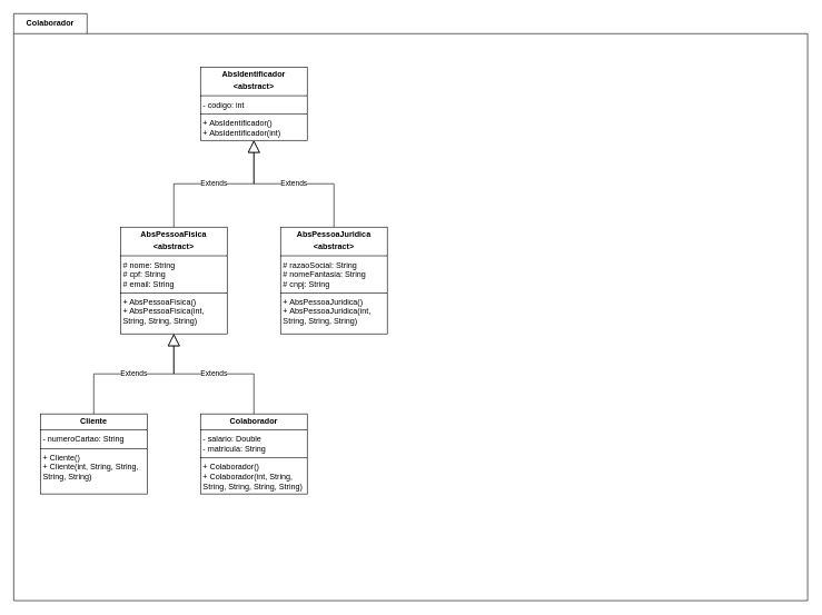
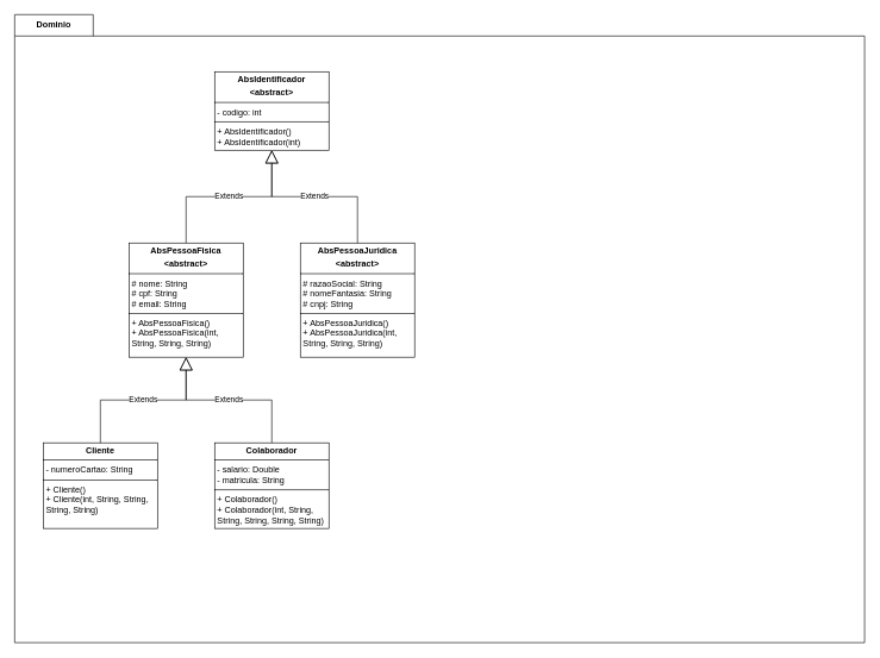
  <mxCell id="0" />
  <mxCell id="1" parent="0" />
- <mxCell id="2" value="Colaborador" style="shape=folder;fontStyle=1;tabWidth=110;tabHeight=30;tabPosition=left;html=1;boundedLbl=1;labelInHeader=1;container=1;collapsible=0;whiteSpace=wrap;fillColor=none;" vertex="1" parent="1"><mxGeometry x="20" y="20" width="1190" height="880" as="geometry" /></mxCell>
+ <mxCell id="2" value="Dominio" style="shape=folder;fontStyle=1;tabWidth=110;tabHeight=30;tabPosition=left;html=1;boundedLbl=1;labelInHeader=1;container=1;collapsible=0;whiteSpace=wrap;fillColor=none;" vertex="1" parent="1"><mxGeometry x="20" y="20" width="1190" height="880" as="geometry" /></mxCell>
  <mxCell id="3" value="" style="html=1;strokeColor=none;resizeWidth=1;resizeHeight=1;fillColor=none;part=1;connectable=0;allowArrows=0;deletable=0;whiteSpace=wrap;" vertex="1" parent="2"><mxGeometry width="1190" height="616" relative="1" as="geometry"><mxPoint y="30" as="offset" /></mxGeometry></mxCell>
  <mxCell id="4" value="&lt;p style=&quot;margin:0px;margin-top:4px;text-align:center;&quot;&gt;&lt;b&gt;AbsIdentificador&lt;/b&gt;&lt;/p&gt;&lt;p style=&quot;margin:0px;margin-top:4px;text-align:center;&quot;&gt;&lt;b&gt;&amp;lt;abstract&amp;gt;&lt;/b&gt;&lt;/p&gt;&lt;hr size=&quot;1&quot; style=&quot;border-style:solid;&quot;&gt;&lt;p style=&quot;margin:0px;margin-left:4px;&quot;&gt;- codigo: int&lt;/p&gt;&lt;hr size=&quot;1&quot; style=&quot;border-style:solid;&quot;&gt;&lt;p style=&quot;margin:0px;margin-left:4px;&quot;&gt;+ AbsIdentificador()&lt;/p&gt;&lt;p style=&quot;margin:0px;margin-left:4px;&quot;&gt;+ AbsIdentificador(int)&lt;/p&gt;" style="verticalAlign=top;align=left;overflow=fill;html=1;whiteSpace=wrap;" vertex="1" parent="2"><mxGeometry x="280" y="80" width="160" height="110" as="geometry" /></mxCell>
  <mxCell id="5" value="&lt;p style=&quot;margin:0px;margin-top:4px;text-align:center;&quot;&gt;&lt;b&gt;AbsPessoaFisica&lt;/b&gt;&lt;/p&gt;&lt;p style=&quot;margin:0px;margin-top:4px;text-align:center;&quot;&gt;&lt;b&gt;&amp;lt;abstract&amp;gt;&lt;/b&gt;&lt;/p&gt;&lt;hr size=&quot;1&quot; style=&quot;border-style:solid;&quot;&gt;&lt;p style=&quot;margin:0px;margin-left:4px;&quot;&gt;# nome: String&lt;/p&gt;&lt;p style=&quot;margin:0px;margin-left:4px;&quot;&gt;# cpf: String&lt;/p&gt;&lt;p style=&quot;margin:0px;margin-left:4px;&quot;&gt;# email: String&lt;/p&gt;&lt;hr size=&quot;1&quot; style=&quot;border-style:solid;&quot;&gt;&lt;p style=&quot;margin:0px;margin-left:4px;&quot;&gt;+ AbsPessoaFisica()&lt;/p&gt;&lt;p style=&quot;margin:0px;margin-left:4px;&quot;&gt;+ AbsPessoaFisica(int, String, String, String)&lt;/p&gt;" style="verticalAlign=top;align=left;overflow=fill;html=1;whiteSpace=wrap;" vertex="1" parent="2"><mxGeometry x="160" y="320" width="160" height="160" as="geometry" /></mxCell>
  <mxCell id="6" value="Extends" style="endArrow=block;endSize=16;endFill=0;html=1;rounded=0;exitX=0.5;exitY=0;exitDx=0;exitDy=0;edgeStyle=elbowEdgeStyle;entryX=0.5;entryY=1;entryDx=0;entryDy=0;elbow=vertical;" edge="1" parent="2" source="5" target="4"><mxGeometry width="160" relative="1" as="geometry"><mxPoint x="210" y="110" as="sourcePoint" /><mxPoint x="30" y="240" as="targetPoint" /></mxGeometry></mxCell>
  <mxCell id="7" value="&lt;p style=&quot;margin:0px;margin-top:4px;text-align:center;&quot;&gt;&lt;b&gt;AbsPessoaJuridica&lt;/b&gt;&lt;/p&gt;&lt;p style=&quot;margin:0px;margin-top:4px;text-align:center;&quot;&gt;&lt;b&gt;&amp;lt;abstract&amp;gt;&lt;/b&gt;&lt;/p&gt;&lt;hr size=&quot;1&quot; style=&quot;border-style:solid;&quot;&gt;&lt;p style=&quot;margin:0px;margin-left:4px;&quot;&gt;# razaoSocial: String&lt;/p&gt;&lt;p style=&quot;margin:0px;margin-left:4px;&quot;&gt;# nomeFantasia: String&lt;/p&gt;&lt;p style=&quot;margin:0px;margin-left:4px;&quot;&gt;# cnpj: String&lt;/p&gt;&lt;hr size=&quot;1&quot; style=&quot;border-style:solid;&quot;&gt;&lt;p style=&quot;margin:0px;margin-left:4px;&quot;&gt;+ AbsPessoaJuridica()&lt;/p&gt;&lt;p style=&quot;margin:0px;margin-left:4px;&quot;&gt;+ AbsPessoaJuridica(int, String, String, String)&lt;/p&gt;" style="verticalAlign=top;align=left;overflow=fill;html=1;whiteSpace=wrap;" vertex="1" parent="2"><mxGeometry x="400" y="320" width="160" height="160" as="geometry" /></mxCell>
  <mxCell id="8" value="Extends" style="endArrow=block;endSize=16;endFill=0;html=1;rounded=0;exitX=0.5;exitY=0;exitDx=0;exitDy=0;edgeStyle=elbowEdgeStyle;entryX=0.5;entryY=1;entryDx=0;entryDy=0;elbow=vertical;" edge="1" parent="2" source="7" target="4"><mxGeometry width="160" relative="1" as="geometry"><mxPoint x="340" y="330" as="sourcePoint" /><mxPoint x="460" y="200" as="targetPoint" /></mxGeometry></mxCell>
  <mxCell id="9" value="&lt;p style=&quot;margin:0px;margin-top:4px;text-align:center;&quot;&gt;&lt;b&gt;Cliente&lt;/b&gt;&lt;/p&gt;&lt;hr size=&quot;1&quot; style=&quot;border-style:solid;&quot;&gt;&lt;p style=&quot;margin:0px;margin-left:4px;&quot;&gt;- numeroCartao: String&lt;/p&gt;&lt;hr size=&quot;1&quot; style=&quot;border-style:solid;&quot;&gt;&lt;p style=&quot;margin:0px;margin-left:4px;&quot;&gt;+ Cliente()&lt;/p&gt;&lt;p style=&quot;margin:0px;margin-left:4px;&quot;&gt;+ Cliente(int, String, String, String, String)&lt;/p&gt;" style="verticalAlign=top;align=left;overflow=fill;html=1;whiteSpace=wrap;" vertex="1" parent="2"><mxGeometry x="40" y="600" width="160" height="120" as="geometry" /></mxCell>
  <mxCell id="10" value="Extends" style="endArrow=block;endSize=16;endFill=0;html=1;rounded=0;exitX=0.5;exitY=0;exitDx=0;exitDy=0;edgeStyle=elbowEdgeStyle;entryX=0.5;entryY=1;entryDx=0;entryDy=0;elbow=vertical;" edge="1" parent="2" source="9" target="5"><mxGeometry width="160" relative="1" as="geometry"><mxPoint x="380" y="800" as="sourcePoint" /><mxPoint x="500" y="670" as="targetPoint" /></mxGeometry></mxCell>
  <mxCell id="11" value="&lt;p style=&quot;margin:0px;margin-top:4px;text-align:center;&quot;&gt;&lt;b&gt;Colaborador&lt;/b&gt;&lt;/p&gt;&lt;hr size=&quot;1&quot; style=&quot;border-style:solid;&quot;&gt;&lt;p style=&quot;margin:0px;margin-left:4px;&quot;&gt;- salario: Double&lt;/p&gt;&lt;p style=&quot;margin:0px;margin-left:4px;&quot;&gt;- matricula: String&lt;/p&gt;&lt;hr size=&quot;1&quot; style=&quot;border-style:solid;&quot;&gt;&lt;p style=&quot;margin:0px;margin-left:4px;&quot;&gt;+ Colaborador()&lt;/p&gt;&lt;p style=&quot;margin:0px;margin-left:4px;&quot;&gt;+ Colaborador(int, String, String, String, String, String)&lt;/p&gt;" style="verticalAlign=top;align=left;overflow=fill;html=1;whiteSpace=wrap;" vertex="1" parent="2"><mxGeometry x="280" y="600" width="160" height="120" as="geometry" /></mxCell>
  <mxCell id="12" value="Extends" style="endArrow=block;endSize=16;endFill=0;html=1;rounded=0;exitX=0.5;exitY=0;exitDx=0;exitDy=0;edgeStyle=elbowEdgeStyle;elbow=vertical;" edge="1" parent="2" source="11"><mxGeometry width="160" relative="1" as="geometry"><mxPoint x="410" y="630" as="sourcePoint" /><mxPoint x="240" y="480" as="targetPoint" /></mxGeometry></mxCell>
